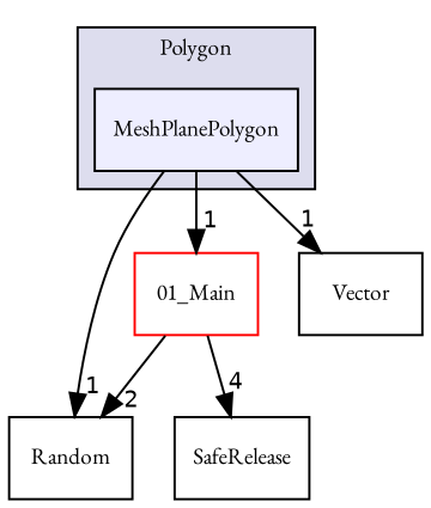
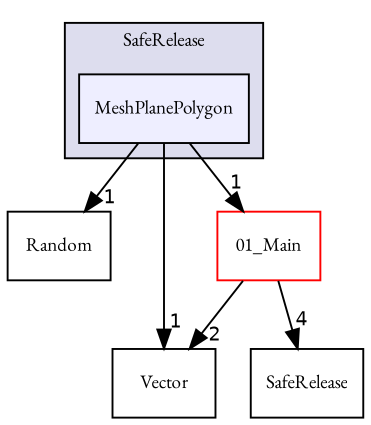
  digraph {
    compound=true
    fontname="EB Garamond"
    node [fontname="EB Garamond" fontsize=10 shape=box style=filled]
    edge [fontname="EB Garamond" headlabel=1 labeldistance=1.5 labelfontname=Helvetica labelfontsize=10]
    n1 [fillcolor="#eeeeff" label=MeshPlanePolygon pencolor=black]
    n2 [label=Random style=""]
    n3 [color=red fillcolor=white label="01_Main"]
    n4 [color=black fillcolor=white label=Vector]
    n5 [label=SafeRelease style=""]
    subgraph cluster_1 {
      bgcolor="#ddddee"
      fontsize=10
-     label=Polygon
+     label=SafeRelease
      pencolor=black
      n1
    }
    n1 -> n2
    n1 -> n3
    n1 -> n4
-   n3 -> n2 [headlabel=2]
+   n3 -> n4 [headlabel=2]
    n3 -> n5 [headlabel=4]
  }
